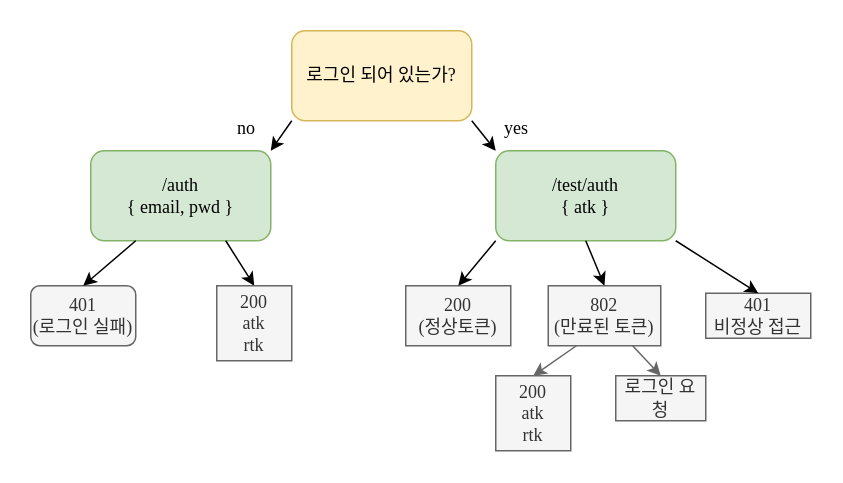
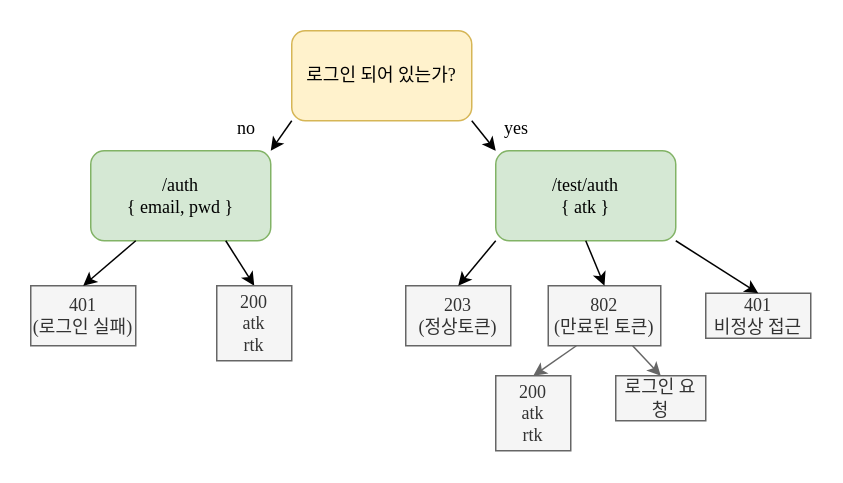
  <mxCell id="0" />
  <mxCell id="1" parent="0" />
  <mxCell id="2" value="로그인 되어 있는가?" style="rounded=1;whiteSpace=wrap;html=1;fillColor=#fff2cc;strokeColor=#d6b656;fontFamily=Comic Sans MS;" vertex="1" parent="1"><mxGeometry x="194" y="20" width="120" height="60" as="geometry" /></mxCell>
  <mxCell id="3" value="/auth&lt;br&gt;{ email, pwd }" style="rounded=1;whiteSpace=wrap;html=1;fillColor=#d5e8d4;strokeColor=#82b366;fontFamily=Comic Sans MS;" vertex="1" parent="1"><mxGeometry x="60" y="100" width="120" height="60" as="geometry" /></mxCell>
  <mxCell id="4" value="/test/auth&lt;br&gt;{ atk }" style="rounded=1;whiteSpace=wrap;html=1;fillColor=#d5e8d4;strokeColor=#82b366;fontFamily=Comic Sans MS;" vertex="1" parent="1"><mxGeometry x="330" y="100" width="120" height="60" as="geometry" /></mxCell>
  <mxCell id="5" value="" style="endArrow=classic;html=1;rounded=0;entryX=1;entryY=0;entryDx=0;entryDy=0;exitX=0;exitY=1;exitDx=0;exitDy=0;fontFamily=Comic Sans MS;" edge="1" parent="1" source="2" target="3"><mxGeometry width="50" height="50" relative="1" as="geometry"><mxPoint x="210" y="120" as="sourcePoint" /><mxPoint x="280" y="300" as="targetPoint" /></mxGeometry></mxCell>
  <mxCell id="6" value="" style="endArrow=classic;html=1;rounded=0;exitX=1;exitY=1;exitDx=0;exitDy=0;entryX=0;entryY=0;entryDx=0;entryDy=0;fontFamily=Comic Sans MS;" edge="1" parent="1" source="2" target="4"><mxGeometry width="50" height="50" relative="1" as="geometry"><mxPoint x="230" y="350" as="sourcePoint" /><mxPoint x="280" y="300" as="targetPoint" /></mxGeometry></mxCell>
- <mxCell id="7" value="401&lt;br&gt;(로그인 실패)" style="whiteSpace=wrap;html=1;fontFamily=Comic Sans MS;fillColor=#f5f5f5;fontColor=#333333;strokeColor=#666666;rounded=1;" vertex="1" parent="1"><mxGeometry x="20" y="190" width="70" height="40" as="geometry" /></mxCell>
+ <mxCell id="7" value="401&lt;br&gt;(로그인 실패)" style="rounded=0;whiteSpace=wrap;html=1;fontFamily=Comic Sans MS;fillColor=#f5f5f5;fontColor=#333333;strokeColor=#666666;" vertex="1" parent="1"><mxGeometry x="20" y="190" width="70" height="40" as="geometry" /></mxCell>
  <mxCell id="8" value="" style="endArrow=classic;html=1;rounded=0;exitX=0.25;exitY=1;exitDx=0;exitDy=0;entryX=0.5;entryY=0;entryDx=0;entryDy=0;fontFamily=Comic Sans MS;" edge="1" parent="1" source="3" target="7"><mxGeometry width="50" height="50" relative="1" as="geometry"><mxPoint x="230" y="350" as="sourcePoint" /><mxPoint x="280" y="300" as="targetPoint" /></mxGeometry></mxCell>
  <mxCell id="9" value="" style="endArrow=classic;html=1;rounded=0;exitX=0.75;exitY=1;exitDx=0;exitDy=0;entryX=0.5;entryY=0;entryDx=0;entryDy=0;fontFamily=Comic Sans MS;" edge="1" parent="1" source="3" target="20"><mxGeometry width="50" height="50" relative="1" as="geometry"><mxPoint x="100" y="170" as="sourcePoint" /><mxPoint x="165" y="190" as="targetPoint" /></mxGeometry></mxCell>
- <mxCell id="10" value="200&lt;br&gt;(정상토큰)" style="rounded=0;whiteSpace=wrap;html=1;fontFamily=Comic Sans MS;fillColor=#f5f5f5;fontColor=#333333;strokeColor=#666666;" vertex="1" parent="1"><mxGeometry x="270" y="190" width="70" height="40" as="geometry" /></mxCell>
+ <mxCell id="10" value="203&lt;br&gt;(정상토큰)" style="rounded=0;whiteSpace=wrap;html=1;fontFamily=Comic Sans MS;fillColor=#f5f5f5;fontColor=#333333;strokeColor=#666666;" vertex="1" parent="1"><mxGeometry x="270" y="190" width="70" height="40" as="geometry" /></mxCell>
  <mxCell id="11" value="802&lt;br&gt;(만료된 토큰)" style="rounded=0;whiteSpace=wrap;html=1;fontFamily=Comic Sans MS;fillColor=#f5f5f5;fontColor=#333333;strokeColor=#666666;" vertex="1" parent="1"><mxGeometry x="365" y="190" width="75" height="40" as="geometry" /></mxCell>
  <mxCell id="12" value="401&lt;br&gt;비정상 접근" style="rounded=0;whiteSpace=wrap;html=1;fontFamily=Comic Sans MS;fillColor=#f5f5f5;fontColor=#333333;strokeColor=#666666;" vertex="1" parent="1"><mxGeometry x="470" y="195" width="70" height="30" as="geometry" /></mxCell>
  <mxCell id="13" value="" style="endArrow=classic;html=1;rounded=0;exitX=0;exitY=1;exitDx=0;exitDy=0;entryX=0.5;entryY=0;entryDx=0;entryDy=0;fontFamily=Comic Sans MS;" edge="1" parent="1" source="4" target="10"><mxGeometry width="50" height="50" relative="1" as="geometry"><mxPoint x="160" y="170" as="sourcePoint" /><mxPoint x="175" y="200" as="targetPoint" /></mxGeometry></mxCell>
  <mxCell id="14" value="" style="endArrow=classic;html=1;rounded=0;exitX=0.5;exitY=1;exitDx=0;exitDy=0;entryX=0.5;entryY=0;entryDx=0;entryDy=0;fontFamily=Comic Sans MS;" edge="1" parent="1" source="4" target="11"><mxGeometry width="50" height="50" relative="1" as="geometry"><mxPoint x="340" y="170" as="sourcePoint" /><mxPoint x="325" y="200" as="targetPoint" /></mxGeometry></mxCell>
  <mxCell id="15" value="" style="endArrow=classic;html=1;rounded=0;exitX=1;exitY=1;exitDx=0;exitDy=0;entryX=0.5;entryY=0;entryDx=0;entryDy=0;fontFamily=Comic Sans MS;" edge="1" parent="1" source="4" target="12"><mxGeometry width="50" height="50" relative="1" as="geometry"><mxPoint x="350" y="180" as="sourcePoint" /><mxPoint x="335" y="210" as="targetPoint" /></mxGeometry></mxCell>
  <mxCell id="16" value="200&lt;br&gt;atk&lt;br&gt;rtk" style="rounded=0;whiteSpace=wrap;html=1;fontFamily=Comic Sans MS;fillColor=#f5f5f5;fontColor=#333333;strokeColor=#666666;" vertex="1" parent="1"><mxGeometry x="330" y="250" width="50" height="50" as="geometry" /></mxCell>
  <mxCell id="17" value="로그인 요청" style="rounded=0;whiteSpace=wrap;html=1;fontFamily=Comic Sans MS;fillColor=#f5f5f5;fontColor=#333333;strokeColor=#666666;" vertex="1" parent="1"><mxGeometry x="410" y="250" width="60" height="30" as="geometry" /></mxCell>
  <mxCell id="18" value="" style="endArrow=classic;html=1;rounded=0;exitX=0.25;exitY=1;exitDx=0;exitDy=0;entryX=0.5;entryY=0;entryDx=0;entryDy=0;fontFamily=Comic Sans MS;fillColor=#f5f5f5;strokeColor=#666666;" edge="1" parent="1" source="11" target="16"><mxGeometry width="50" height="50" relative="1" as="geometry"><mxPoint x="340" y="170" as="sourcePoint" /><mxPoint x="325" y="200" as="targetPoint" /></mxGeometry></mxCell>
  <mxCell id="19" value="" style="endArrow=classic;html=1;rounded=0;exitX=0.75;exitY=1;exitDx=0;exitDy=0;entryX=0.5;entryY=0;entryDx=0;entryDy=0;fontFamily=Comic Sans MS;fillColor=#f5f5f5;strokeColor=#666666;" edge="1" parent="1" source="11" target="17"><mxGeometry width="50" height="50" relative="1" as="geometry"><mxPoint x="388" y="220" as="sourcePoint" /><mxPoint x="365" y="260" as="targetPoint" /></mxGeometry></mxCell>
  <mxCell id="20" value="200&lt;br&gt;atk&lt;br&gt;rtk" style="rounded=0;whiteSpace=wrap;html=1;fontFamily=Comic Sans MS;fillColor=#f5f5f5;fontColor=#333333;strokeColor=#666666;" vertex="1" parent="1"><mxGeometry x="144" y="190" width="50" height="50" as="geometry" /></mxCell>
  <mxCell id="21" value="no" style="text;html=1;strokeColor=none;fillColor=none;align=center;verticalAlign=middle;whiteSpace=wrap;rounded=0;fontFamily=Comic Sans MS;" vertex="1" parent="1"><mxGeometry x="134" y="70" width="60" height="30" as="geometry" /></mxCell>
  <mxCell id="22" value="yes" style="text;html=1;strokeColor=none;fillColor=none;align=center;verticalAlign=middle;whiteSpace=wrap;rounded=0;fontFamily=Comic Sans MS;" vertex="1" parent="1"><mxGeometry x="314" y="70" width="60" height="30" as="geometry" /></mxCell>
